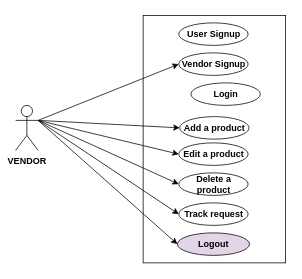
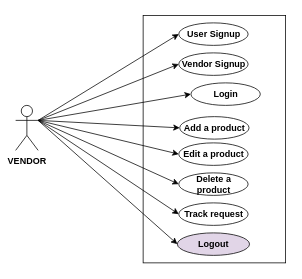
  <mxCell id="0" />
  <mxCell id="1" parent="0" />
  <mxCell id="2" value="&lt;b&gt;VENDOR&lt;/b&gt;" style="shape=umlActor;verticalLabelPosition=bottom;verticalAlign=top;html=1;outlineConnect=0;" vertex="1" parent="1"><mxGeometry x="20" y="140" width="30" height="60" as="geometry" /></mxCell>
  <mxCell id="3" value="" style="whiteSpace=wrap;html=1;" vertex="1" parent="1"><mxGeometry x="190" y="20" width="190" height="330" as="geometry" /></mxCell>
  <mxCell id="4" value="&lt;b&gt;User Signup&lt;/b&gt;" style="ellipse;whiteSpace=wrap;html=1;" vertex="1" parent="1"><mxGeometry x="237.5" y="30" width="92.5" height="30" as="geometry" /></mxCell>
  <mxCell id="5" value="&lt;b&gt;Login&lt;/b&gt;" style="ellipse;whiteSpace=wrap;html=1;" vertex="1" parent="1"><mxGeometry x="253.75" y="110" width="92.5" height="30" as="geometry" /></mxCell>
  <mxCell id="6" value="&lt;b&gt;Add a product&lt;/b&gt;" style="ellipse;whiteSpace=wrap;html=1;" vertex="1" parent="1"><mxGeometry x="238.75" y="155" width="92.5" height="30" as="geometry" /></mxCell>
  <mxCell id="7" value="&lt;b&gt;Edit a product&lt;/b&gt;" style="ellipse;whiteSpace=wrap;html=1;" vertex="1" parent="1"><mxGeometry x="237.5" y="190" width="92.5" height="30" as="geometry" /></mxCell>
  <mxCell id="8" value="&lt;b&gt;Delete a product&lt;/b&gt;" style="ellipse;whiteSpace=wrap;html=1;" vertex="1" parent="1"><mxGeometry x="237.5" y="230" width="92.5" height="30" as="geometry" /></mxCell>
  <mxCell id="9" value="&lt;b style=&quot;&quot;&gt;&lt;font style=&quot;font-size: 12px;&quot;&gt;Track request&lt;/font&gt;&lt;/b&gt;" style="ellipse;whiteSpace=wrap;html=1;" vertex="1" parent="1"><mxGeometry x="237.5" y="270" width="92.5" height="30" as="geometry" /></mxCell>
+ <mxCell id="10" value="" style="endArrow=classic;html=1;rounded=0;exitX=1;exitY=0.333;exitDx=0;exitDy=0;exitPerimeter=0;entryX=0;entryY=0.5;entryDx=0;entryDy=0;" edge="1" parent="1" source="2" target="4"><mxGeometry width="50" height="50" relative="1" as="geometry"><mxPoint x="290" y="170" as="sourcePoint" /><mxPoint x="340" y="120" as="targetPoint" /></mxGeometry></mxCell>
+ <mxCell id="11" value="" style="endArrow=classic;html=1;rounded=0;exitX=1;exitY=0.333;exitDx=0;exitDy=0;exitPerimeter=0;entryX=0;entryY=0.5;entryDx=0;entryDy=0;" edge="1" parent="1" source="2" target="5"><mxGeometry width="50" height="50" relative="1" as="geometry"><mxPoint x="290" y="170" as="sourcePoint" /><mxPoint x="340" y="120" as="targetPoint" /></mxGeometry></mxCell>
  <mxCell id="12" value="" style="endArrow=classic;html=1;rounded=0;exitX=1;exitY=0.333;exitDx=0;exitDy=0;exitPerimeter=0;entryX=0;entryY=0.5;entryDx=0;entryDy=0;" edge="1" parent="1" source="2" target="6"><mxGeometry width="50" height="50" relative="1" as="geometry"><mxPoint x="290" y="170" as="sourcePoint" /><mxPoint x="340" y="120" as="targetPoint" /></mxGeometry></mxCell>
  <mxCell id="13" value="" style="endArrow=classic;html=1;rounded=0;entryX=0;entryY=0.5;entryDx=0;entryDy=0;" edge="1" parent="1" target="7"><mxGeometry width="50" height="50" relative="1" as="geometry"><mxPoint x="50" y="160" as="sourcePoint" /><mxPoint x="340" y="180" as="targetPoint" /></mxGeometry></mxCell>
  <mxCell id="14" value="" style="endArrow=classic;html=1;rounded=0;entryX=0;entryY=0.5;entryDx=0;entryDy=0;" edge="1" parent="1" target="8"><mxGeometry width="50" height="50" relative="1" as="geometry"><mxPoint x="50" y="160" as="sourcePoint" /><mxPoint x="340" y="180" as="targetPoint" /></mxGeometry></mxCell>
  <mxCell id="15" value="" style="endArrow=classic;html=1;rounded=0;entryX=0;entryY=0.5;entryDx=0;entryDy=0;" edge="1" parent="1" target="9"><mxGeometry width="50" height="50" relative="1" as="geometry"><mxPoint x="50" y="160" as="sourcePoint" /><mxPoint x="340" y="180" as="targetPoint" /></mxGeometry></mxCell>
  <mxCell id="16" value="&lt;b&gt;Logout&lt;/b&gt;" style="ellipse;whiteSpace=wrap;html=1;fillColor=#e1d5e7;" vertex="1" parent="1"><mxGeometry x="235.63" y="310" width="96.25" height="30" as="geometry" /></mxCell>
  <mxCell id="17" value="" style="endArrow=classic;html=1;rounded=0;entryX=0;entryY=0.5;entryDx=0;entryDy=0;" edge="1" parent="1" target="16"><mxGeometry width="50" height="50" relative="1" as="geometry"><mxPoint x="50" y="160" as="sourcePoint" /><mxPoint x="340" y="180" as="targetPoint" /></mxGeometry></mxCell>
  <mxCell id="18" value="&lt;b&gt;Vendor Signup&lt;/b&gt;" style="ellipse;whiteSpace=wrap;html=1;" vertex="1" parent="1"><mxGeometry x="237.5" y="70" width="92.5" height="30" as="geometry" /></mxCell>
  <mxCell id="19" value="" style="endArrow=classic;html=1;rounded=0;entryX=0;entryY=0.5;entryDx=0;entryDy=0;" edge="1" parent="1" target="18"><mxGeometry width="50" height="50" relative="1" as="geometry"><mxPoint x="50" y="160" as="sourcePoint" /><mxPoint x="270" y="180" as="targetPoint" /></mxGeometry></mxCell>
